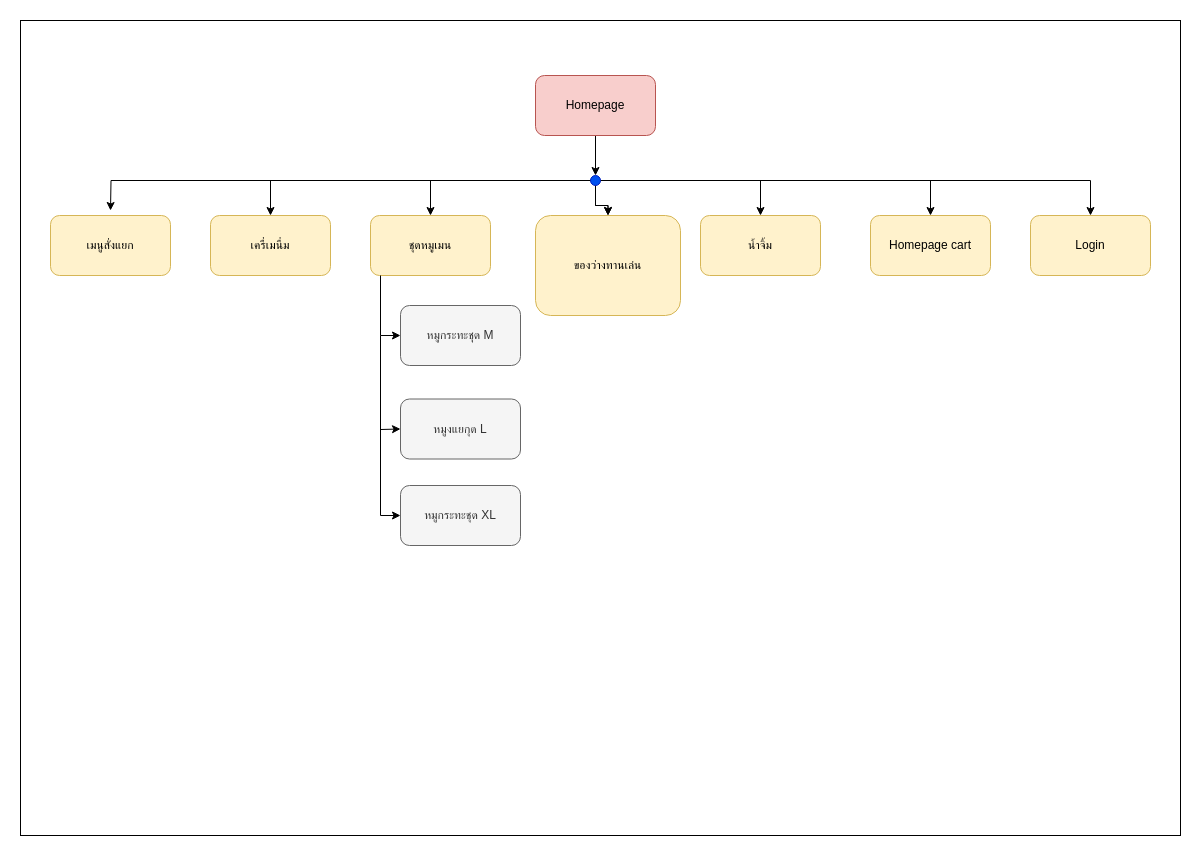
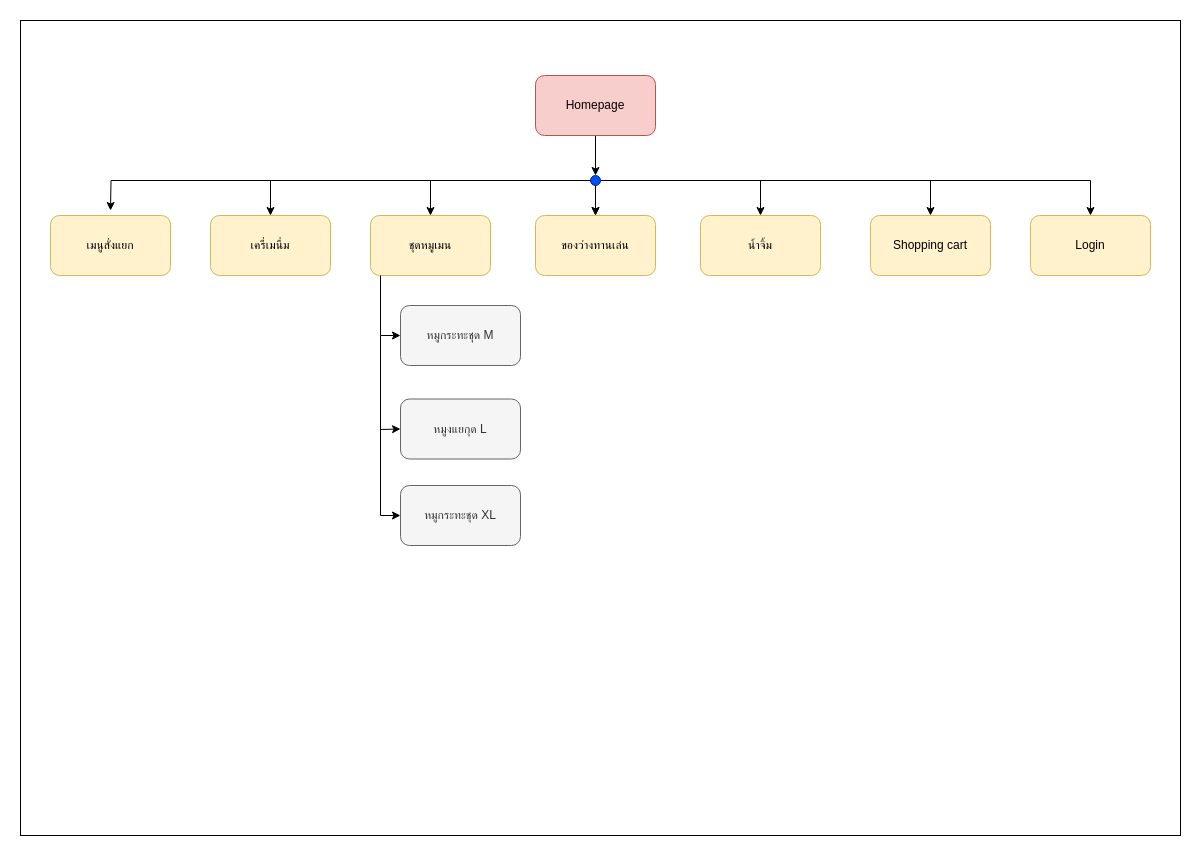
  <mxCell id="0" />
  <mxCell id="1" parent="0" />
  <mxCell id="2" value="" style="rounded=0;whiteSpace=wrap;html=1;" vertex="1" parent="1"><mxGeometry y="20" width="1160" height="815" as="geometry" x="20" /></mxCell>
  <mxCell id="3" value="" style="edgeStyle=orthogonalEdgeStyle;rounded=0;orthogonalLoop=1;jettySize=auto;html=1;entryX=0.5;entryY=0;entryDx=0;entryDy=0;" edge="1" parent="1" source="4" target="14"><mxGeometry relative="1" as="geometry" /></mxCell>
  <mxCell id="4" value="Homepage" style="rounded=1;whiteSpace=wrap;html=1;fillColor=#f8cecc;strokeColor=#b85450;" vertex="1" parent="1"><mxGeometry x="535" y="75" width="120" height="60" as="geometry" /></mxCell>
  <mxCell id="5" value="ชุดหมูเมน" style="whiteSpace=wrap;html=1;fillColor=#fff2cc;strokeColor=#d6b656;rounded=1;" vertex="1" parent="1"><mxGeometry x="370" y="215" width="120" height="60" as="geometry" /></mxCell>
  <mxCell id="6" value="" style="edgeStyle=orthogonalEdgeStyle;rounded=0;orthogonalLoop=1;jettySize=auto;html=1;" edge="1" parent="1" source="14" target="5"><mxGeometry relative="1" as="geometry" /></mxCell>
  <mxCell id="7" value="" style="edgeStyle=orthogonalEdgeStyle;rounded=0;orthogonalLoop=1;jettySize=auto;html=1;" edge="1" parent="1" source="14" target="15"><mxGeometry relative="1" as="geometry" /></mxCell>
  <mxCell id="8" value="" style="edgeStyle=orthogonalEdgeStyle;rounded=0;orthogonalLoop=1;jettySize=auto;html=1;" edge="1" parent="1" source="14" target="15"><mxGeometry relative="1" as="geometry" /></mxCell>
  <mxCell id="9" style="edgeStyle=orthogonalEdgeStyle;rounded=0;orthogonalLoop=1;jettySize=auto;html=1;entryX=0.5;entryY=0;entryDx=0;entryDy=0;" edge="1" parent="1" source="14" target="16"><mxGeometry relative="1" as="geometry"><mxPoint x="635" y="180" as="targetPoint" /></mxGeometry></mxCell>
  <mxCell id="10" style="edgeStyle=orthogonalEdgeStyle;rounded=0;orthogonalLoop=1;jettySize=auto;html=1;entryX=0.5;entryY=0;entryDx=0;entryDy=0;" edge="1" parent="1" source="14" target="17"><mxGeometry relative="1" as="geometry" /></mxCell>
  <mxCell id="11" style="edgeStyle=orthogonalEdgeStyle;rounded=0;orthogonalLoop=1;jettySize=auto;html=1;" edge="1" parent="1" source="14"><mxGeometry relative="1" as="geometry"><mxPoint x="110" y="210" as="targetPoint" /></mxGeometry></mxCell>
  <mxCell id="12" style="edgeStyle=orthogonalEdgeStyle;rounded=0;orthogonalLoop=1;jettySize=auto;html=1;entryX=0.5;entryY=0;entryDx=0;entryDy=0;" edge="1" parent="1" source="14" target="19"><mxGeometry relative="1" as="geometry" /></mxCell>
  <mxCell id="13" style="edgeStyle=orthogonalEdgeStyle;rounded=0;orthogonalLoop=1;jettySize=auto;html=1;entryX=0.5;entryY=0;entryDx=0;entryDy=0;" edge="1" parent="1" source="14" target="20"><mxGeometry relative="1" as="geometry" /></mxCell>
  <mxCell id="14" value="" style="ellipse;whiteSpace=wrap;html=1;aspect=fixed;fillColor=#0050ef;fontColor=#ffffff;strokeColor=#001DBC;" vertex="1" parent="1"><mxGeometry x="590" y="175" width="10" height="10" as="geometry" /></mxCell>
- <mxCell id="15" value="ของว่างทานเล่น" style="whiteSpace=wrap;html=1;fillColor=#fff2cc;strokeColor=#d6b656;rounded=1;" vertex="1" parent="1"><mxGeometry x="535" y="215" width="145" height="100" as="geometry" /></mxCell>
+ <mxCell id="15" value="ของว่างทานเล่น" style="whiteSpace=wrap;html=1;fillColor=#fff2cc;strokeColor=#d6b656;rounded=1;" vertex="1" parent="1"><mxGeometry x="535" y="215" width="120" height="60" as="geometry" /></mxCell>
  <mxCell id="16" value="น้ำจิ้ม" style="whiteSpace=wrap;html=1;fillColor=#fff2cc;strokeColor=#d6b656;rounded=1;" vertex="1" parent="1"><mxGeometry x="700" y="215" width="120" height="60" as="geometry" /></mxCell>
  <mxCell id="17" value="เครื่เมนื่ม" style="whiteSpace=wrap;html=1;fillColor=#fff2cc;strokeColor=#d6b656;rounded=1;" vertex="1" parent="1"><mxGeometry x="210" y="215" width="120" height="60" as="geometry" /></mxCell>
  <mxCell id="18" value="เมนูสั่งแยก" style="whiteSpace=wrap;html=1;fillColor=#fff2cc;strokeColor=#d6b656;rounded=1;" vertex="1" parent="1"><mxGeometry x="50" y="215" width="120" height="60" as="geometry" /></mxCell>
- <mxCell id="19" value="Homepage cart" style="whiteSpace=wrap;html=1;fillColor=#fff2cc;strokeColor=#d6b656;rounded=1;" vertex="1" parent="1"><mxGeometry x="870" y="215" width="120" height="60" as="geometry" /></mxCell>
+ <mxCell id="19" value="Shopping cart" style="whiteSpace=wrap;html=1;fillColor=#fff2cc;strokeColor=#d6b656;rounded=1;" vertex="1" parent="1"><mxGeometry x="870" y="215" width="120" height="60" as="geometry" /></mxCell>
  <mxCell id="20" value="Login" style="whiteSpace=wrap;html=1;fillColor=#fff2cc;strokeColor=#d6b656;rounded=1;" vertex="1" parent="1"><mxGeometry x="1030" y="215" width="120" height="60" as="geometry" /></mxCell>
  <mxCell id="21" value="หมูกระทะชุด M" style="whiteSpace=wrap;html=1;fillColor=#f5f5f5;strokeColor=#666666;rounded=1;fontColor=#333333;" vertex="1" parent="1"><mxGeometry x="400" y="305" width="120" height="60" as="geometry" /></mxCell>
  <mxCell id="22" value="" style="endArrow=classic;html=1;rounded=0;entryX=0;entryY=0.5;entryDx=0;entryDy=0;" edge="1" parent="1" target="21"><mxGeometry width="50" height="50" relative="1" as="geometry"><mxPoint x="380" y="275" as="sourcePoint" /><mxPoint x="430" y="225" as="targetPoint" /><Array as="points"><mxPoint x="380" y="335" /></Array></mxGeometry></mxCell>
  <mxCell id="23" value="หมูงแยกุด L" style="whiteSpace=wrap;html=1;fillColor=#f5f5f5;strokeColor=#666666;rounded=1;fontColor=#333333;" vertex="1" parent="1"><mxGeometry x="400" y="398.5" width="120" height="60" as="geometry" /></mxCell>
  <mxCell id="24" value="" style="endArrow=classic;html=1;rounded=0;entryX=0;entryY=0.5;entryDx=0;entryDy=0;" edge="1" parent="1" target="23"><mxGeometry width="50" height="50" relative="1" as="geometry"><mxPoint x="380" y="335" as="sourcePoint" /><mxPoint x="410" y="345" as="targetPoint" /><Array as="points"><mxPoint x="380" y="429" /></Array></mxGeometry></mxCell>
  <mxCell id="25" value="หมูกระทะชุด XL" style="whiteSpace=wrap;html=1;fillColor=#f5f5f5;strokeColor=#666666;rounded=1;fontColor=#333333;" vertex="1" parent="1"><mxGeometry x="400" y="485" width="120" height="60" as="geometry" /></mxCell>
  <mxCell id="26" value="" style="endArrow=classic;html=1;rounded=0;entryX=0;entryY=0.5;entryDx=0;entryDy=0;" edge="1" parent="1" target="25"><mxGeometry width="50" height="50" relative="1" as="geometry"><mxPoint x="380" y="425" as="sourcePoint" /><mxPoint x="410" y="438.5" as="targetPoint" /><Array as="points"><mxPoint x="380" y="515" /></Array></mxGeometry></mxCell>
